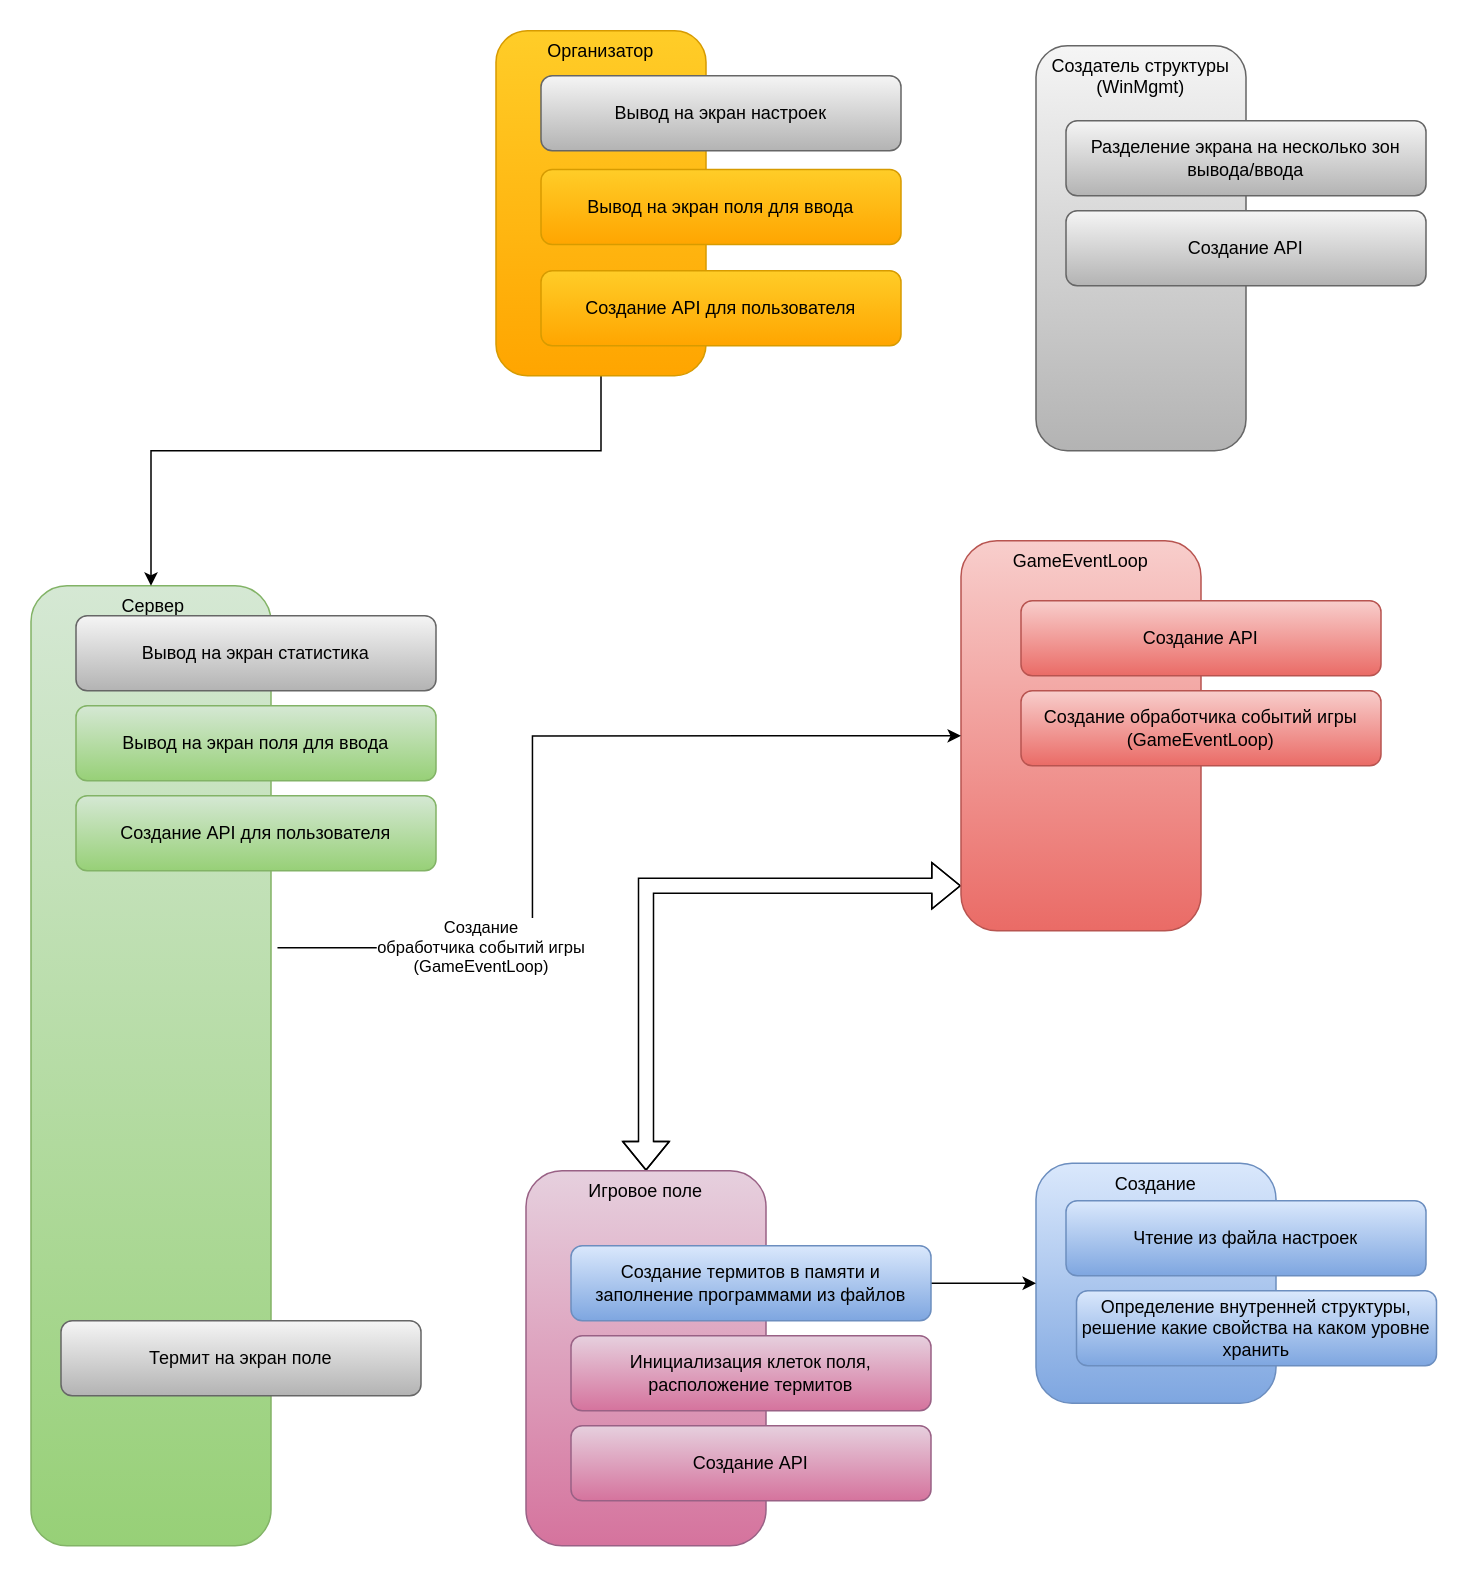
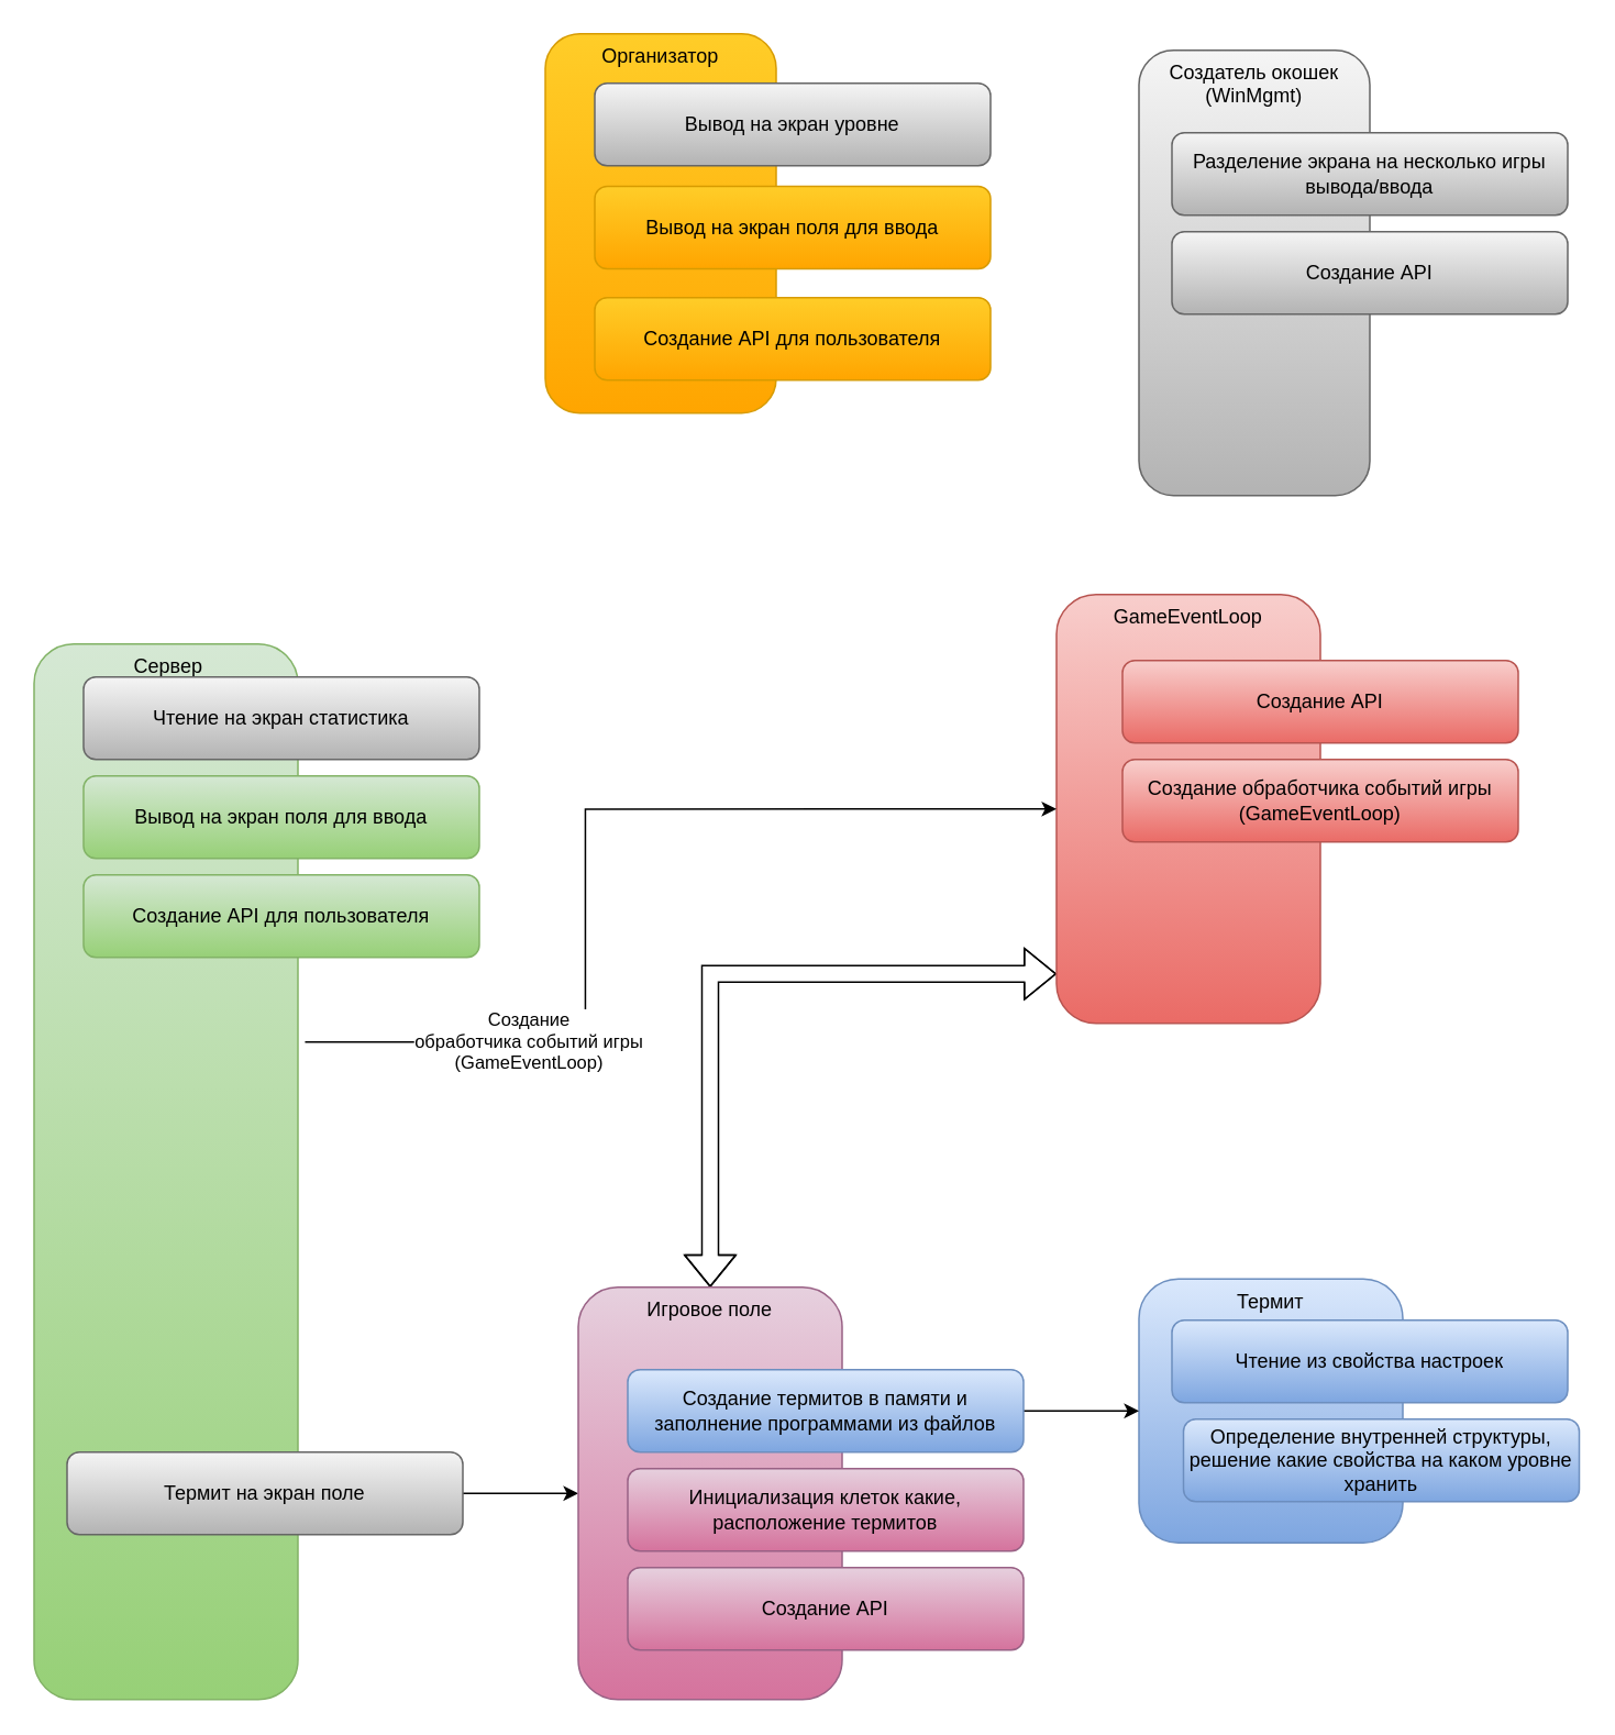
  <mxCell id="0" />
  <mxCell id="1" parent="0" />
- <mxCell id="2" value="Создание" style="rounded=1;whiteSpace=wrap;html=1;fillColor=#dae8fc;gradientColor=#7ea6e0;strokeColor=#6c8ebf;verticalAlign=top;" vertex="1" parent="1"><mxGeometry x="690" y="775" width="160" height="160" as="geometry" /></mxCell>
+ <mxCell id="2" value="Термит" style="rounded=1;whiteSpace=wrap;html=1;fillColor=#dae8fc;gradientColor=#7ea6e0;strokeColor=#6c8ebf;verticalAlign=top;" vertex="1" parent="1"><mxGeometry x="690" y="775" width="160" height="160" as="geometry" /></mxCell>
  <mxCell id="3" style="edgeStyle=orthogonalEdgeStyle;rounded=0;orthogonalLoop=1;jettySize=auto;html=1;entryX=0.5;entryY=0;entryDx=0;entryDy=0;shape=flexArrow;startArrow=classic;startFill=1;" edge="1" parent="1" source="4" target="21"><mxGeometry relative="1" as="geometry"><Array as="points"><mxPoint x="430" y="590" /></Array></mxGeometry></mxCell>
  <mxCell id="4" value="GameEventLoop" style="rounded=1;whiteSpace=wrap;html=1;fillColor=#f8cecc;gradientColor=#ea6b66;strokeColor=#b85450;verticalAlign=top;" vertex="1" parent="1"><mxGeometry x="640" y="360" width="160" height="260" as="geometry" /></mxCell>
  <mxCell id="5" value="&amp;nbsp;Сервер" style="rounded=1;whiteSpace=wrap;html=1;fillColor=#d5e8d4;gradientColor=#97d077;strokeColor=#82b366;verticalAlign=top;" vertex="1" parent="1"><mxGeometry x="20" y="390" width="160" height="640" as="geometry" /></mxCell>
- <mxCell id="6" style="edgeStyle=orthogonalEdgeStyle;rounded=0;orthogonalLoop=1;jettySize=auto;html=1;entryX=0.5;entryY=0;entryDx=0;entryDy=0;" edge="1" parent="1" source="7" target="5"><mxGeometry relative="1" as="geometry"><Array as="points"><mxPoint x="400" y="300" /><mxPoint x="100" y="300" /></Array></mxGeometry></mxCell>
  <mxCell id="7" value="Организатор" style="rounded=1;whiteSpace=wrap;html=1;fillColor=#ffcd28;gradientColor=#ffa500;strokeColor=#d79b00;verticalAlign=top;" vertex="1" parent="1"><mxGeometry x="330" y="20" width="140" height="230" as="geometry" /></mxCell>
- <mxCell id="8" value="Чтение из файла настроек" style="rounded=1;whiteSpace=wrap;html=1;fillColor=#dae8fc;gradientColor=#7ea6e0;strokeColor=#6c8ebf;" vertex="1" parent="1"><mxGeometry x="710" y="800" width="240" height="50" as="geometry" /></mxCell>
- <mxCell id="9" value="Вывод на экран настроек" style="rounded=1;whiteSpace=wrap;html=1;fillColor=#f5f5f5;strokeColor=#666666;gradientColor=#b3b3b3;" vertex="1" parent="1"><mxGeometry x="360" y="50" width="240" height="50" as="geometry" /></mxCell>
+ <mxCell id="8" value="Чтение из свойства настроек" style="rounded=1;whiteSpace=wrap;html=1;fillColor=#dae8fc;gradientColor=#7ea6e0;strokeColor=#6c8ebf;" vertex="1" parent="1"><mxGeometry x="710" y="800" width="240" height="50" as="geometry" /></mxCell>
+ <mxCell id="9" value="Вывод на экран уровне" style="rounded=1;whiteSpace=wrap;html=1;fillColor=#f5f5f5;strokeColor=#666666;gradientColor=#b3b3b3;" vertex="1" parent="1"><mxGeometry x="360" y="50" width="240" height="50" as="geometry" /></mxCell>
  <mxCell id="10" value="Вывод на экран поля для ввода" style="rounded=1;whiteSpace=wrap;html=1;fillColor=#ffcd28;strokeColor=#d79b00;gradientColor=#ffa500;" vertex="1" parent="1"><mxGeometry x="360" y="112.5" width="240" height="50" as="geometry" /></mxCell>
  <mxCell id="11" value="Создание API" style="rounded=1;whiteSpace=wrap;html=1;fillColor=#f8cecc;strokeColor=#b85450;gradientColor=#ea6b66;" vertex="1" parent="1"><mxGeometry x="680" y="400" width="240" height="50" as="geometry" /></mxCell>
+ <mxCell id="12" style="edgeStyle=orthogonalEdgeStyle;rounded=0;orthogonalLoop=1;jettySize=auto;html=1;entryX=0;entryY=0.5;entryDx=0;entryDy=0;" edge="1" parent="1" source="13" target="21"><mxGeometry relative="1" as="geometry" /></mxCell>
  <mxCell id="13" value="Термит на экран поле" style="rounded=1;whiteSpace=wrap;html=1;fillColor=#f5f5f5;gradientColor=#b3b3b3;strokeColor=#666666;" vertex="1" parent="1"><mxGeometry x="40" y="880" width="240" height="50" as="geometry" /></mxCell>
- <mxCell id="14" value="Вывод на экран статистика" style="rounded=1;whiteSpace=wrap;html=1;fillColor=#f5f5f5;gradientColor=#b3b3b3;strokeColor=#666666;" vertex="1" parent="1"><mxGeometry x="50" y="410" width="240" height="50" as="geometry" /></mxCell>
+ <mxCell id="14" value="Чтение на экран статистика" style="rounded=1;whiteSpace=wrap;html=1;fillColor=#f5f5f5;gradientColor=#b3b3b3;strokeColor=#666666;" vertex="1" parent="1"><mxGeometry x="50" y="410" width="240" height="50" as="geometry" /></mxCell>
  <mxCell id="15" value="Вывод на экран поля для ввода" style="rounded=1;whiteSpace=wrap;html=1;fillColor=#d5e8d4;strokeColor=#82b366;gradientColor=#97d077;" vertex="1" parent="1"><mxGeometry x="50" y="470" width="240" height="50" as="geometry" /></mxCell>
  <mxCell id="16" value="Создание API для пользователя" style="rounded=1;whiteSpace=wrap;html=1;fillColor=#d5e8d4;strokeColor=#82b366;gradientColor=#97d077;" vertex="1" parent="1"><mxGeometry x="50" y="530" width="240" height="50" as="geometry" /></mxCell>
  <mxCell id="17" value="Создание обработчика событий игры (GameEventLoop)" style="rounded=1;whiteSpace=wrap;html=1;fillColor=#f8cecc;strokeColor=#b85450;gradientColor=#ea6b66;" vertex="1" parent="1"><mxGeometry x="680" y="460" width="240" height="50" as="geometry" /></mxCell>
  <mxCell id="18" style="edgeStyle=orthogonalEdgeStyle;rounded=0;orthogonalLoop=1;jettySize=auto;html=1;entryX=-0.027;entryY=0.529;entryDx=0;entryDy=0;entryPerimeter=0;" edge="1" parent="1"><mxGeometry relative="1" as="geometry"><mxPoint x="184.32" y="631.409" as="sourcePoint" /><mxPoint x="640" y="490.05" as="targetPoint" /><Array as="points"><mxPoint x="354.32" y="631.35" /><mxPoint x="354.32" y="490.35" /></Array></mxGeometry></mxCell>
  <mxCell id="19" value="Создание&lt;br&gt;обработчика событий игры&lt;br&gt;(GameEventLoop)" style="edgeLabel;html=1;align=center;verticalAlign=middle;resizable=0;points=[];" vertex="1" connectable="0" parent="18"><mxGeometry x="-0.548" y="1" relative="1" as="geometry"><mxPoint as="offset" /></mxGeometry></mxCell>
  <mxCell id="20" value="Создание API для пользователя" style="rounded=1;whiteSpace=wrap;html=1;fillColor=#ffcd28;strokeColor=#d79b00;gradientColor=#ffa500;" vertex="1" parent="1"><mxGeometry x="360" y="180" width="240" height="50" as="geometry" /></mxCell>
  <mxCell id="21" value="Игровое поле" style="rounded=1;whiteSpace=wrap;html=1;fillColor=#e6d0de;gradientColor=#d5739d;strokeColor=#996185;verticalAlign=top;" vertex="1" parent="1"><mxGeometry x="350" y="780" width="160" height="250" as="geometry" /></mxCell>
  <mxCell id="22" style="edgeStyle=orthogonalEdgeStyle;rounded=0;orthogonalLoop=1;jettySize=auto;html=1;" edge="1" parent="1" source="23" target="2"><mxGeometry relative="1" as="geometry" /></mxCell>
  <mxCell id="23" value="Создание термитов в памяти и заполнение программами из файлов" style="rounded=1;whiteSpace=wrap;html=1;fillColor=#dae8fc;strokeColor=#6c8ebf;gradientColor=#7ea6e0;" vertex="1" parent="1"><mxGeometry x="380" y="830" width="240" height="50" as="geometry" /></mxCell>
- <mxCell id="24" value="Инициализация клеток поля, расположение термитов" style="rounded=1;whiteSpace=wrap;html=1;fillColor=#e6d0de;strokeColor=#996185;gradientColor=#d5739d;" vertex="1" parent="1"><mxGeometry x="380" y="890" width="240" height="50" as="geometry" /></mxCell>
+ <mxCell id="24" value="Инициализация клеток какие, расположение термитов" style="rounded=1;whiteSpace=wrap;html=1;fillColor=#e6d0de;strokeColor=#996185;gradientColor=#d5739d;" vertex="1" parent="1"><mxGeometry x="380" y="890" width="240" height="50" as="geometry" /></mxCell>
  <mxCell id="25" value="Создание API" style="rounded=1;whiteSpace=wrap;html=1;fillColor=#e6d0de;strokeColor=#996185;gradientColor=#d5739d;" vertex="1" parent="1"><mxGeometry x="380" y="950" width="240" height="50" as="geometry" /></mxCell>
  <mxCell id="26" value="Определение внутренней структуры, решение какие свойства на каком уровне хранить" style="rounded=1;whiteSpace=wrap;html=1;fillColor=#dae8fc;strokeColor=#6c8ebf;gradientColor=#7ea6e0;" vertex="1" parent="1"><mxGeometry x="717" y="860" width="240" height="50" as="geometry" /></mxCell>
- <mxCell id="27" value="Создатель структуры (WinMgmt)" style="rounded=1;whiteSpace=wrap;html=1;fillColor=#f5f5f5;gradientColor=#b3b3b3;strokeColor=#666666;verticalAlign=top;" vertex="1" parent="1"><mxGeometry x="690" y="30" width="140" height="270" as="geometry" /></mxCell>
- <mxCell id="28" value="Разделение экрана на несколько зон вывода/ввода" style="rounded=1;whiteSpace=wrap;html=1;fillColor=#f5f5f5;strokeColor=#666666;gradientColor=#b3b3b3;" vertex="1" parent="1"><mxGeometry x="710" y="80" width="240" height="50" as="geometry" /></mxCell>
+ <mxCell id="27" value="Создатель окошек (WinMgmt)" style="rounded=1;whiteSpace=wrap;html=1;fillColor=#f5f5f5;gradientColor=#b3b3b3;strokeColor=#666666;verticalAlign=top;" vertex="1" parent="1"><mxGeometry x="690" y="30" width="140" height="270" as="geometry" /></mxCell>
+ <mxCell id="28" value="Разделение экрана на несколько игры вывода/ввода" style="rounded=1;whiteSpace=wrap;html=1;fillColor=#f5f5f5;strokeColor=#666666;gradientColor=#b3b3b3;" vertex="1" parent="1"><mxGeometry x="710" y="80" width="240" height="50" as="geometry" /></mxCell>
  <mxCell id="29" value="Создание API" style="rounded=1;whiteSpace=wrap;html=1;fillColor=#f5f5f5;strokeColor=#666666;gradientColor=#b3b3b3;" vertex="1" parent="1"><mxGeometry x="710" y="140" width="240" height="50" as="geometry" /></mxCell>
